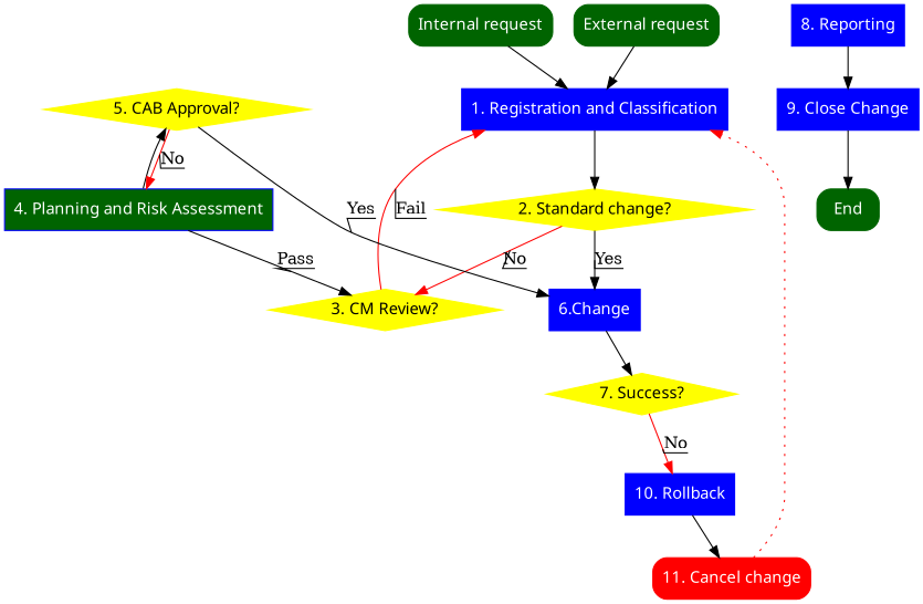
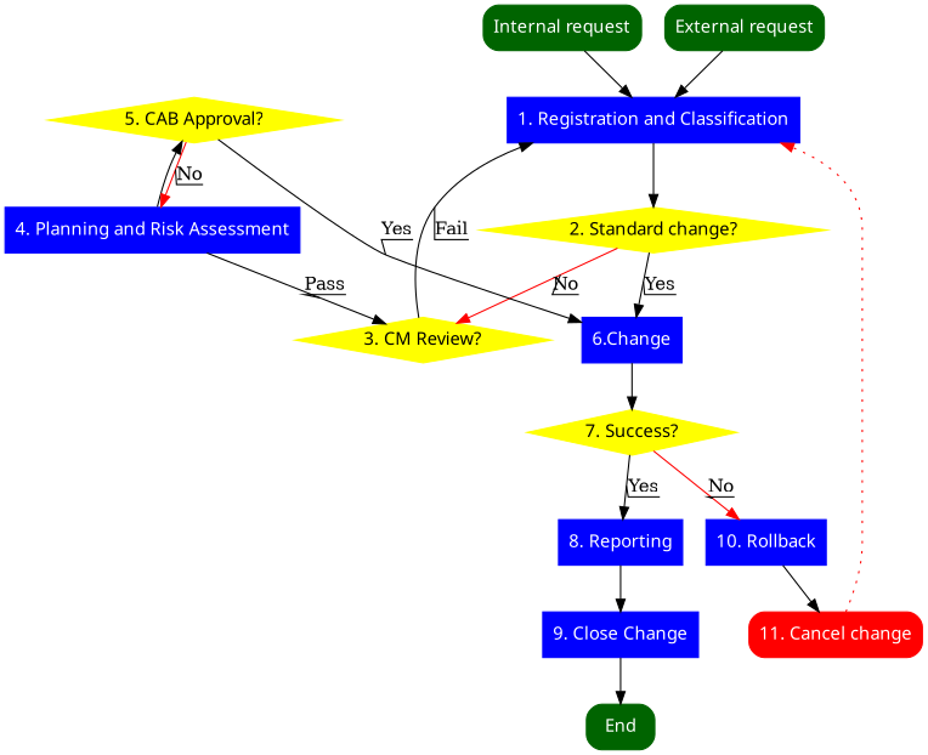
  digraph {
    node [color=blue fontcolor=white fontname=Verdana shape=box style=filled]
    n1 [color=darkgreen label="Internal request" style="rounded,filled"]
    n2 [label="1. Registration and Classification"]
    n3 [color=yellow label="2. Standard change?" shape=diamond fontcolor=""]
    n4 [color=darkgreen label="External request" style="rounded,filled"]
    n5 [color=darkgreen label=End style="rounded,filled"]
    n6 [color=red label="11. Cancel change" style="rounded,filled"]
    n7 [label="6.Change"]
    n8 [color=yellow label="3. CM Review?" shape=diamond fontcolor=""]
    n9 [color=yellow label="7. Success?" shape=diamond fontcolor=""]
    n10 [label="10. Rollback"]
    n11 [label="8. Reporting"]
-   n12 [label="4. Planning and Risk Assessment" fillcolor=darkgreen]
+   n12 [label="4. Planning and Risk Assessment"]
    n13 [color=yellow label="5. CAB Approval?" shape=diamond fontcolor=""]
    n14 [label="9. Close Change"]
    n1 -> n2
    n2 -> n3
    n3 -> n7 [decorate=true label=Yes]
    n3 -> n8 [color=red decorate=true label=No]
    n4 -> n2
    n6 -> n2 [color=red style=dotted]
    n7 -> n9
-   n8 -> n2 [color=red decorate=true label=Fail]
+   n8 -> n2 [color=black decorate=true label=Fail]
    n9 -> n10 [color=red decorate=true label=No]
+   n9 -> n11 [decorate=true label=Yes]
    n10 -> n6
    n11 -> n14
    n12 -> n8 [decorate=true label=Pass]
    n12 -> n13
    n13 -> n7 [decorate=true label=Yes]
    n13 -> n12 [color=red decorate=true label=No]
    n14 -> n5
  }
